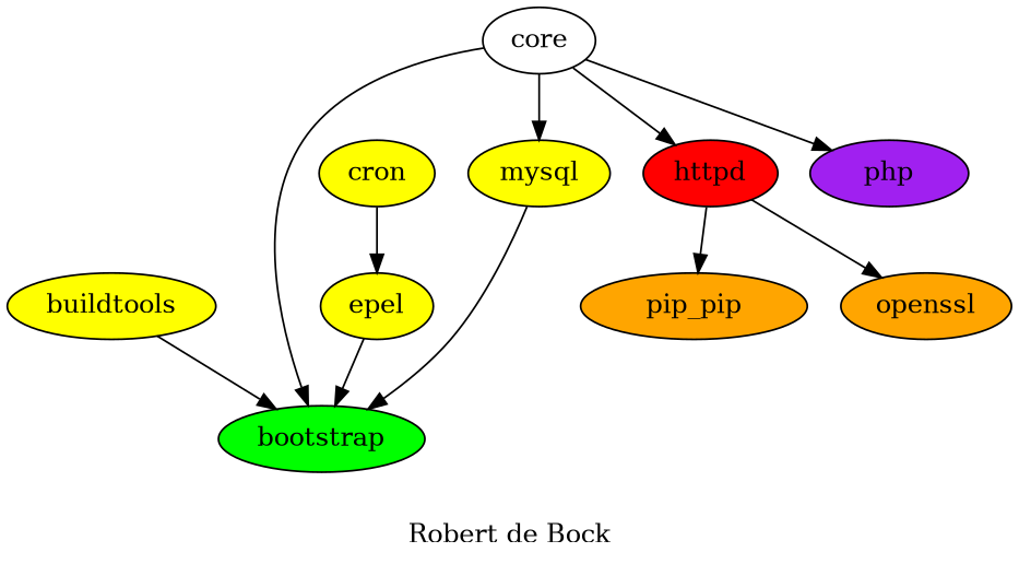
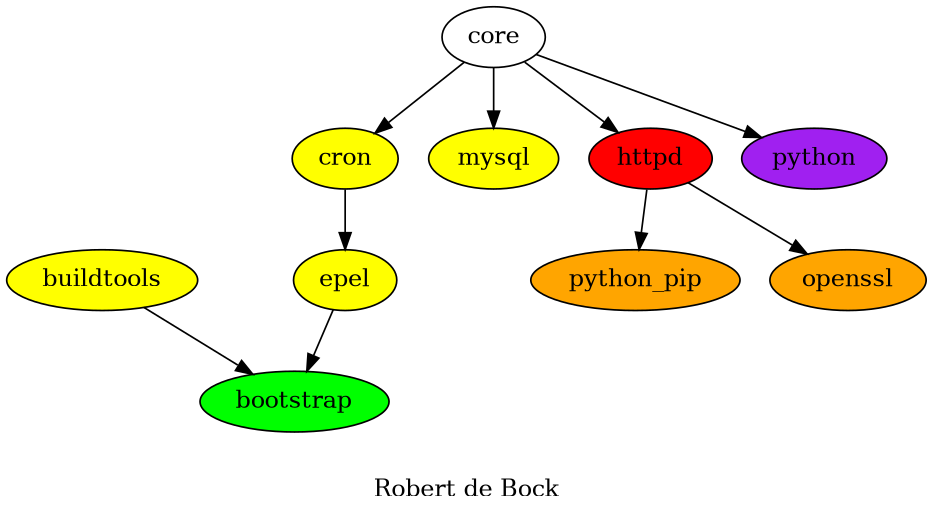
  digraph {
    label="Robert de Bock"
    node [fillcolor=yellow style=filled]
    bootstrap [fillcolor=green]
    buildtools
    epel
    cron
    mysql
-   python_pip [fillcolor=orange label=pip_pip]
+   python_pip [fillcolor=orange]
    httpd [fillcolor=red]
    openssl [fillcolor=orange]
-   php [fillcolor=purple]
+   php [fillcolor=purple label=python]
    n10 [label=core fillcolor="" style=""]
    buildtools -> bootstrap
    epel -> bootstrap
    cron -> epel
-   mysql -> bootstrap
    httpd -> python_pip
    httpd -> openssl
-   n10 -> bootstrap
+   n10 -> cron
    n10 -> mysql
    n10 -> httpd
    n10 -> php
  }
